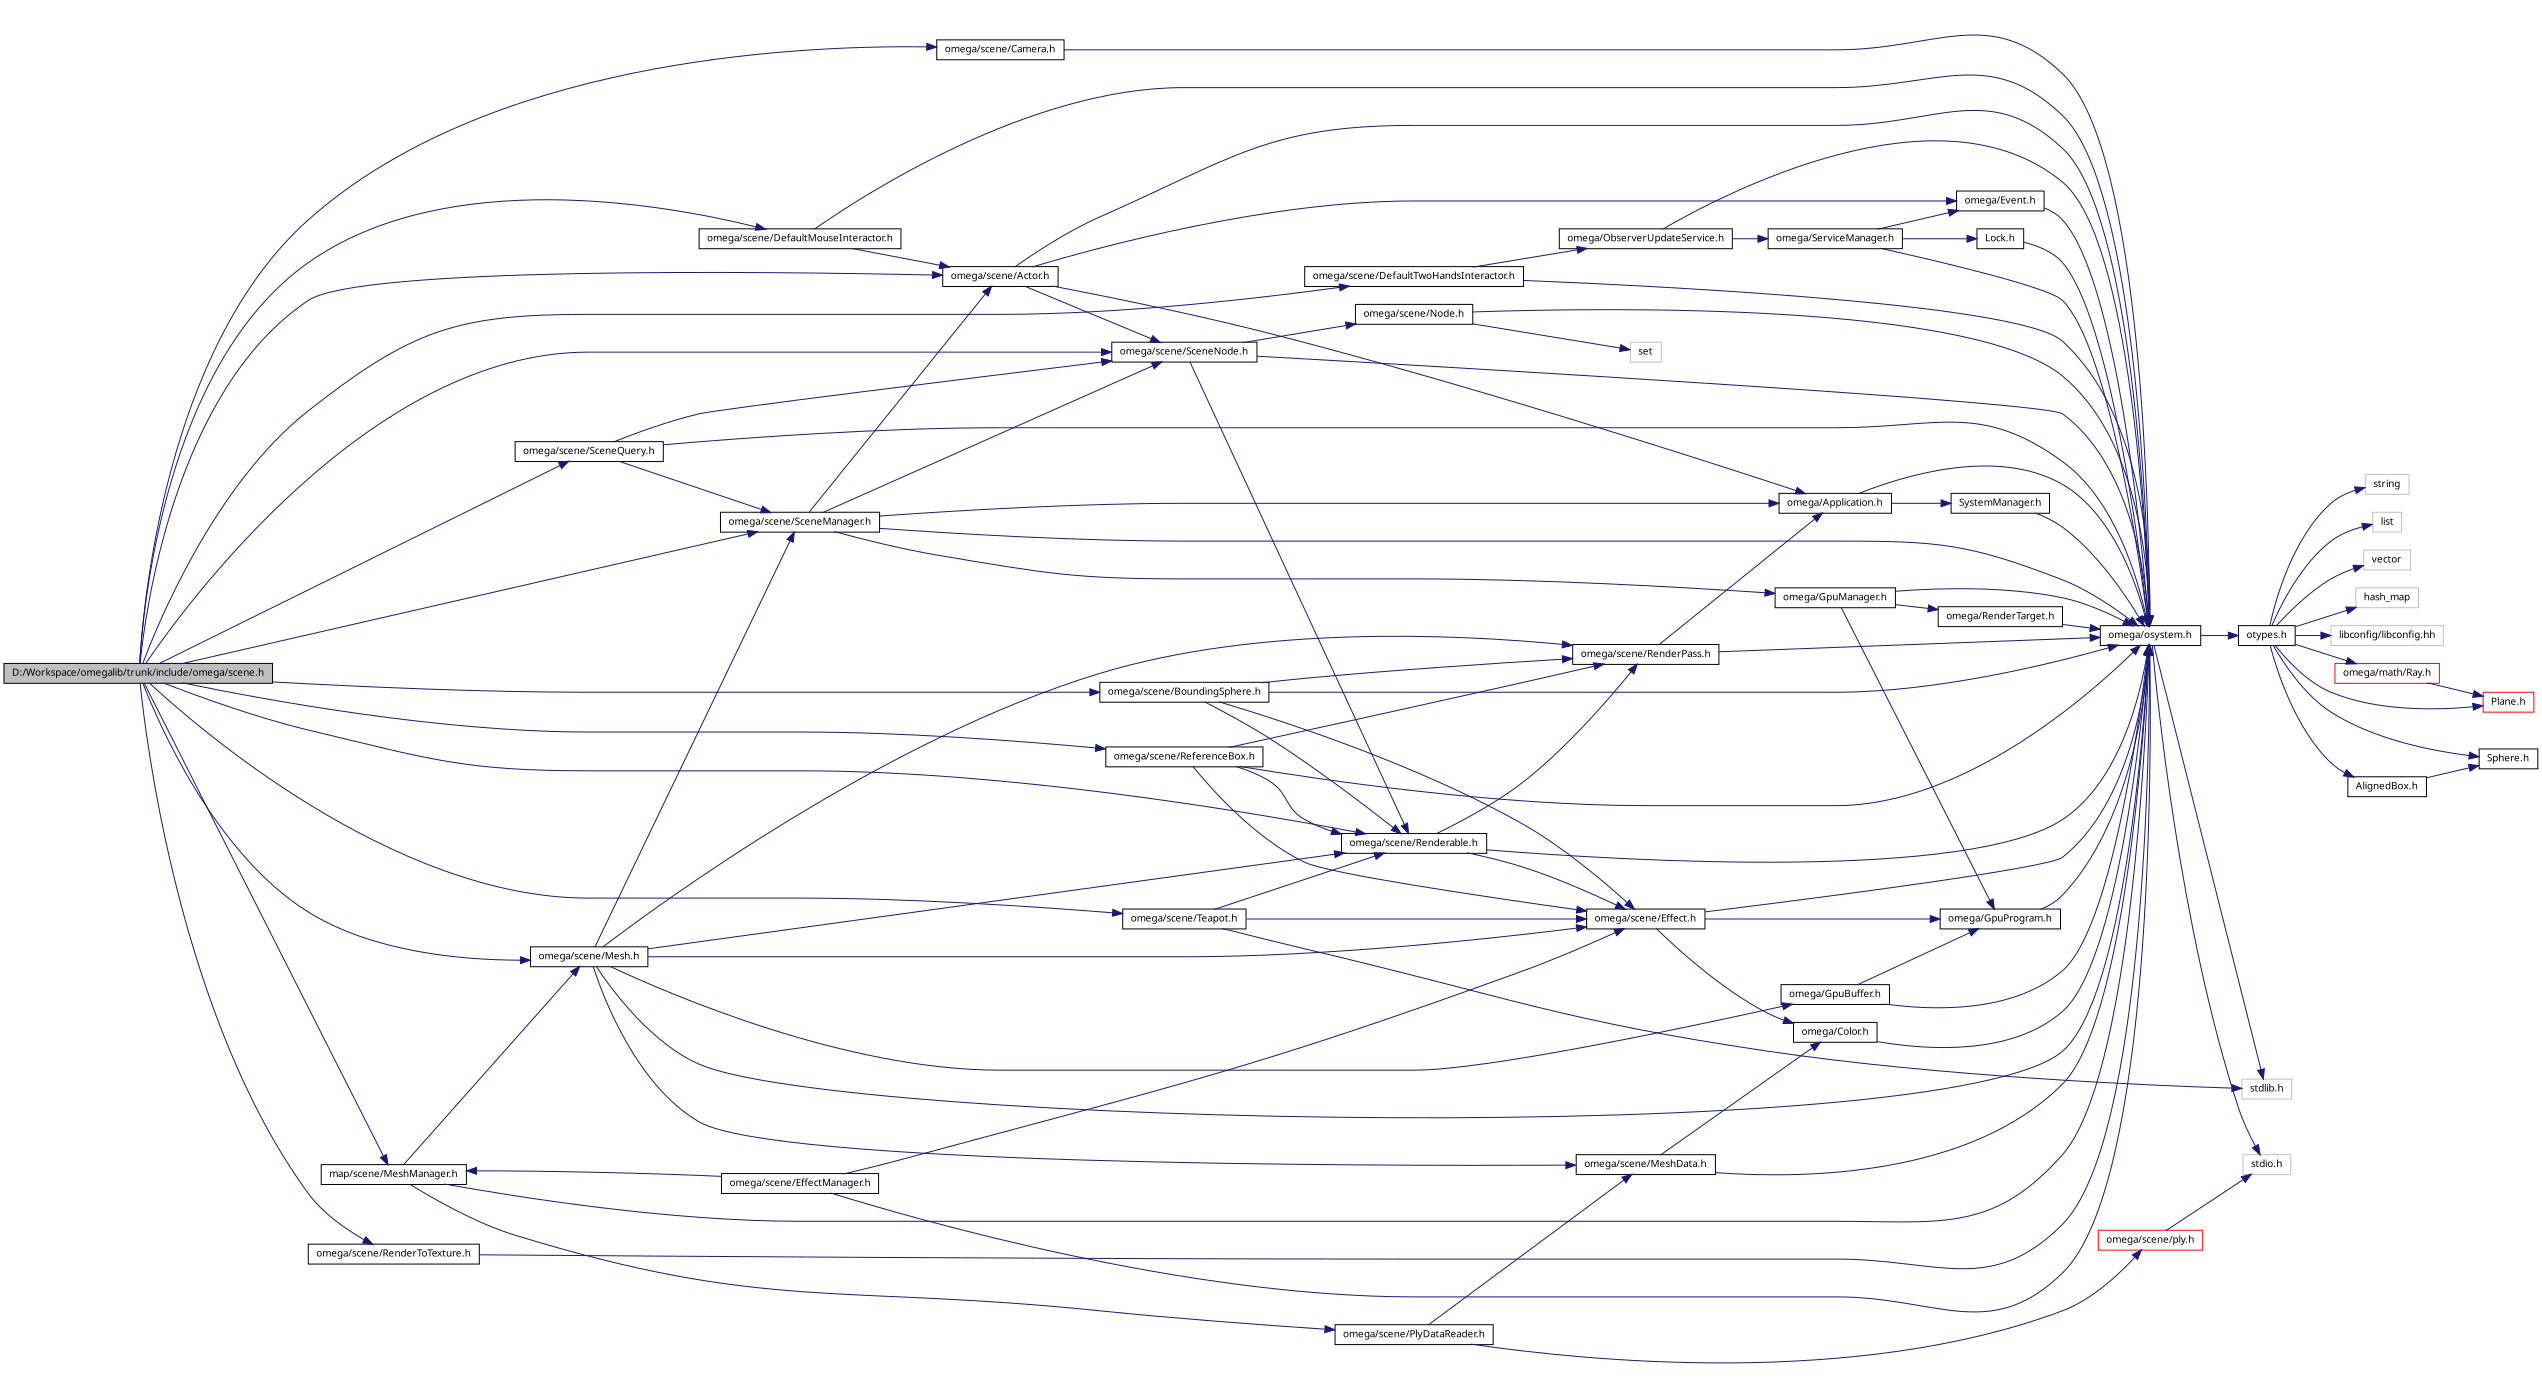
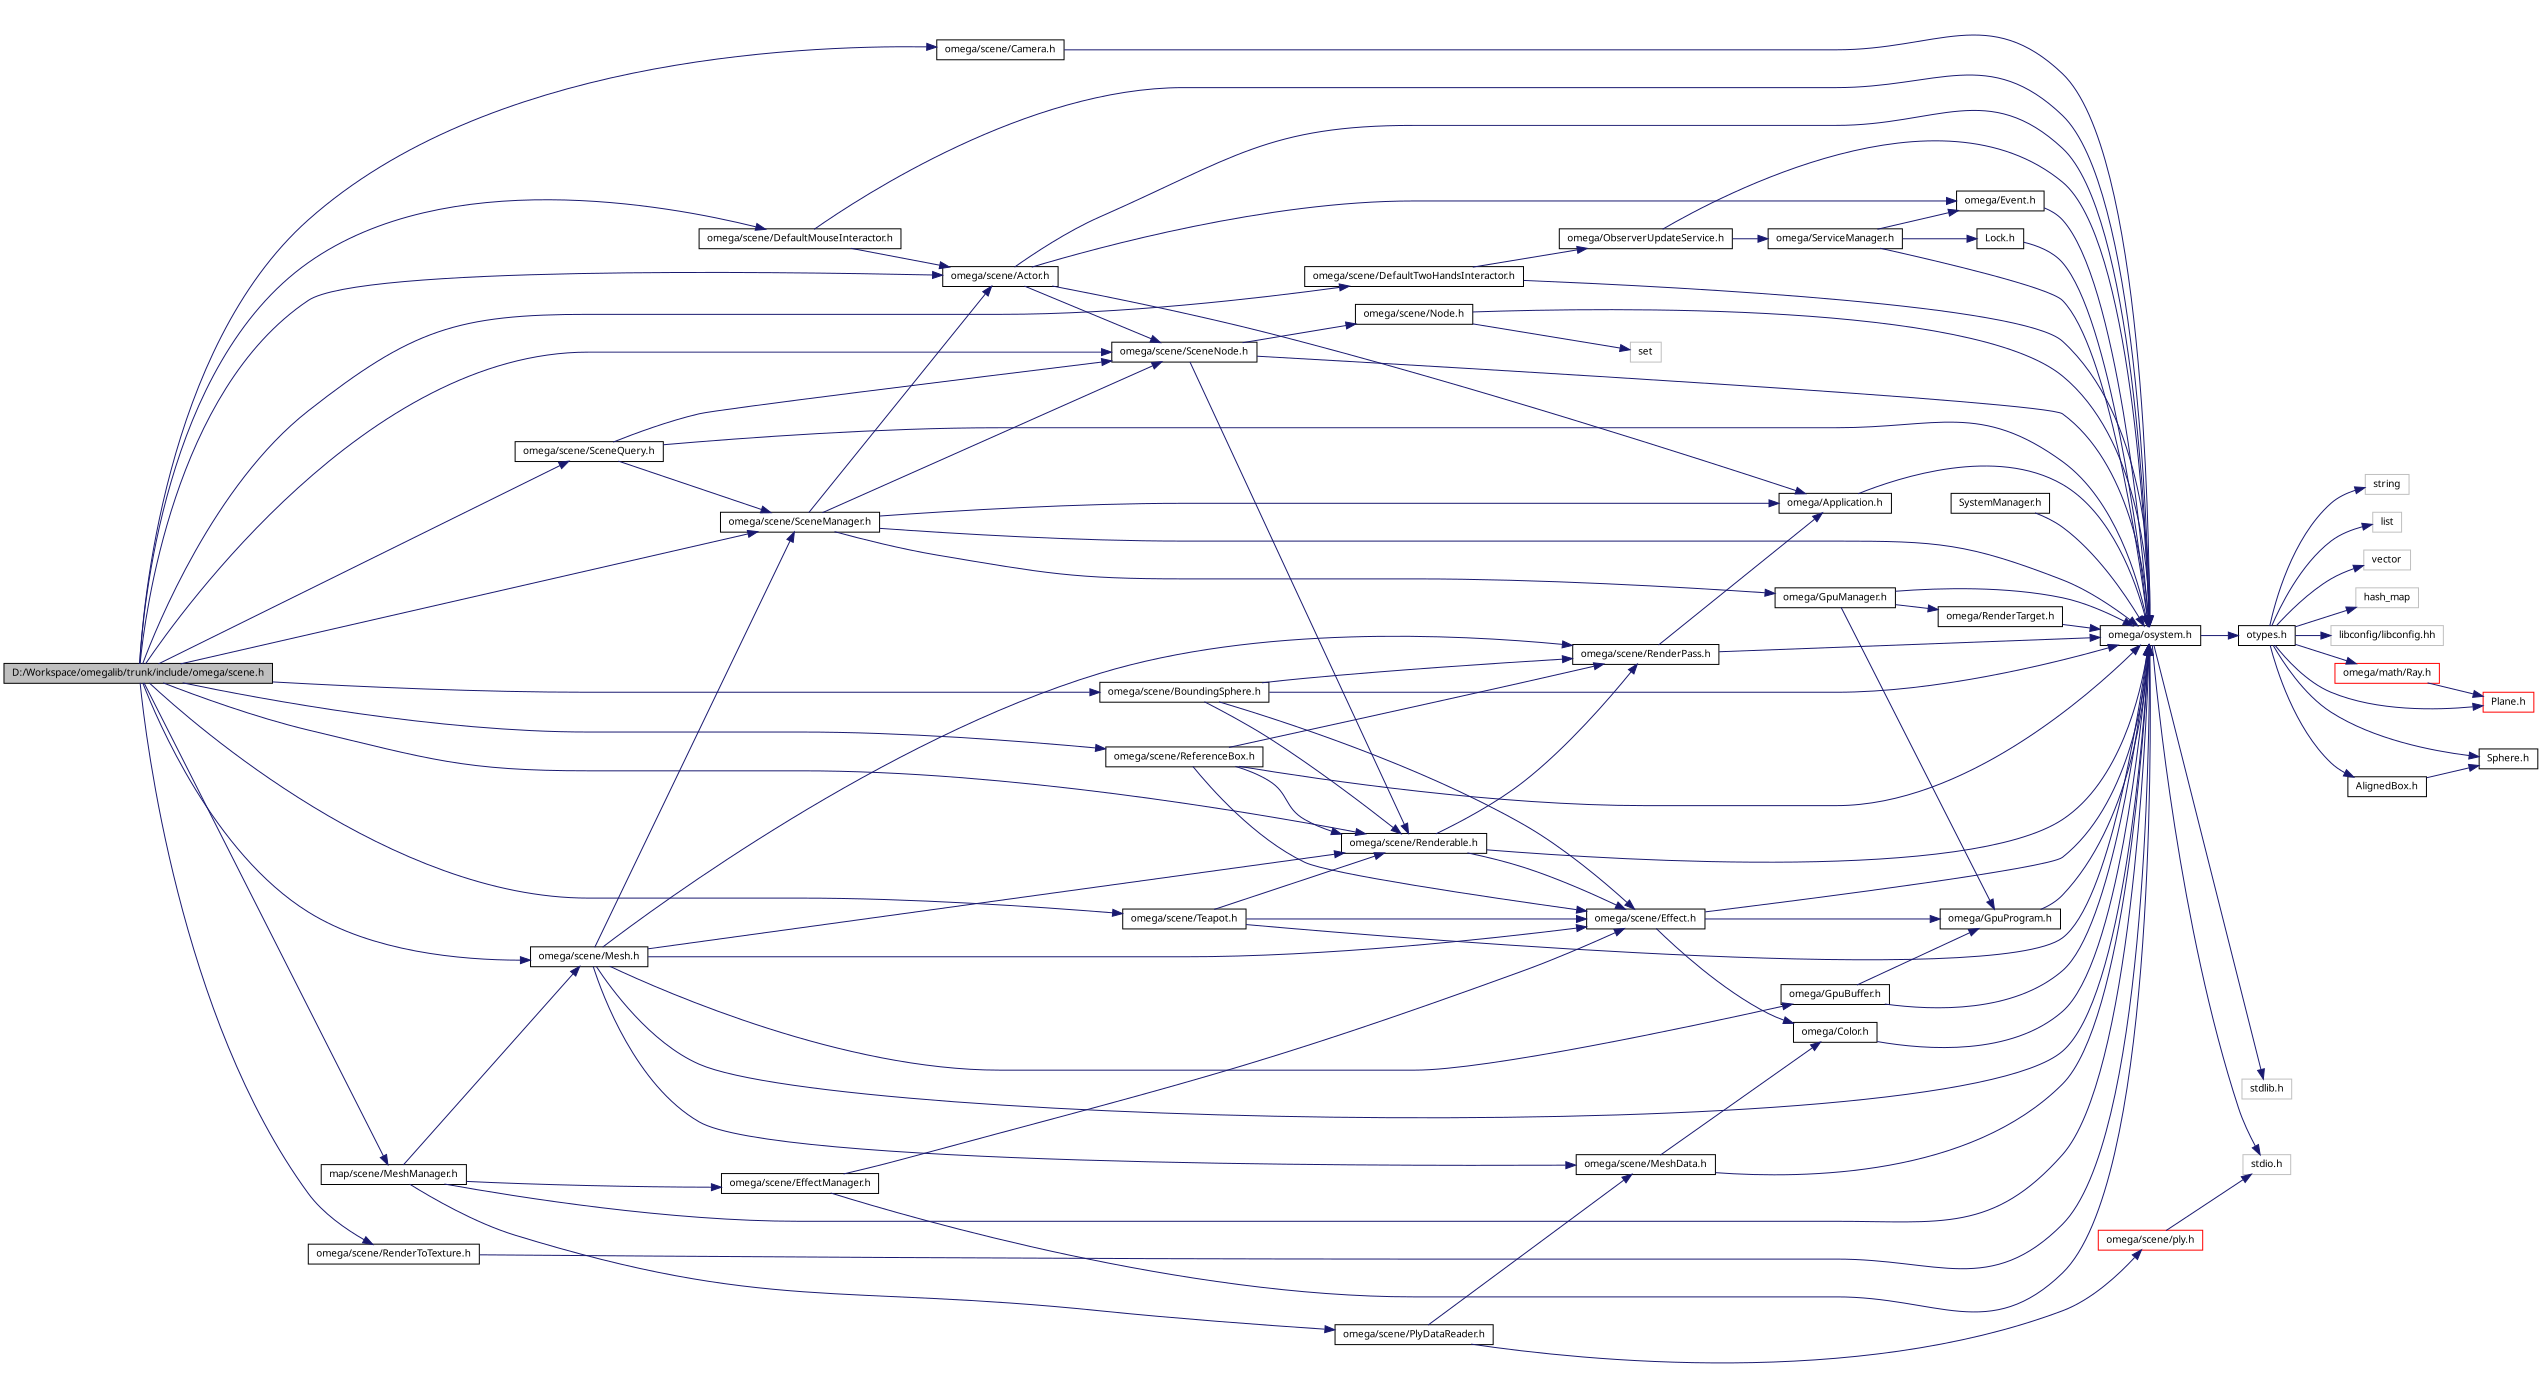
  digraph {
    rankdir=LR
    node [color=black fontname="FreeSans.ttf" fontsize=10 shape=record]
    edge [color=midnightblue fontname="FreeSans.ttf" fontsize=10 labelfontname="FreeSans.ttf" labelfontsize=10 style=solid]
    n1 [fillcolor=grey75 fontcolor=black height=0.2 label="D:/Workspace/omegalib/trunk/include/omega/scene.h" style=filled width=0.4]
    n2 [height=0.2 label="omega/scene/Actor.h" width=0.4]
    n3 [height=0.2 label="omega/scene/SceneNode.h" width=0.4]
    n4 [height=0.2 label="omega/scene/Renderable.h" width=0.4]
    n5 [height=0.2 label="omega/scene/BoundingSphere.h" width=0.4]
    n6 [height=0.2 label="omega/scene/DefaultMouseInteractor.h" width=0.4]
    n7 [height=0.2 label="omega/scene/DefaultTwoHandsInteractor.h" width=0.4]
    n8 [height=0.2 label="omega/scene/Mesh.h" width=0.4]
    n9 [height=0.2 label="omega/scene/SceneManager.h" width=0.4]
    n10 [height=0.2 label="map/scene/MeshManager.h" width=0.4]
    n11 [height=0.2 label="omega/scene/SceneQuery.h" width=0.4]
    n12 [height=0.2 label="omega/scene/Teapot.h" width=0.4]
    n13 [height=0.2 label="omega/scene/Camera.h" width=0.4]
    n14 [height=0.2 label="omega/scene/ReferenceBox.h" width=0.4]
    n15 [height=0.2 label="omega/scene/RenderToTexture.h" width=0.4]
    n16 [height=0.2 label="omega/osystem.h" width=0.4]
    n17 [height=0.2 label="omega/Application.h" width=0.4]
    n18 [height=0.2 label="omega/Event.h" width=0.4]
    n19 [height=0.2 label="omega/scene/Node.h" width=0.4]
    n20 [height=0.2 label="omega/scene/Effect.h" width=0.4]
    n21 [height=0.2 label="omega/scene/RenderPass.h" width=0.4]
    n22 [height=0.2 label="omega/ObserverUpdateService.h" width=0.4]
    n23 [height=0.2 label="omega/GpuBuffer.h" width=0.4]
    n24 [height=0.2 label="omega/scene/MeshData.h" width=0.4]
    n25 [height=0.2 label="omega/GpuManager.h" width=0.4]
    n26 [height=0.2 label="omega/scene/EffectManager.h" width=0.4]
    n27 [height=0.2 label="omega/scene/PlyDataReader.h" width=0.4]
    n28 [color=grey75 height=0.2 label="stdio.h" width=0.4]
    n29 [color=grey75 height=0.2 label="stdlib.h" width=0.4]
    n30 [height=0.2 label="otypes.h" width=0.4]
    n31 [height=0.2 label="SystemManager.h" width=0.4]
    n32 [color=grey75 height=0.2 label=string width=0.4]
    n33 [color=grey75 height=0.2 label=list width=0.4]
    n34 [color=grey75 height=0.2 label=vector width=0.4]
    n35 [color=grey75 height=0.2 label=hash_map width=0.4]
    n36 [color=grey75 height=0.2 label="libconfig/libconfig.hh" width=0.4]
    n37 [color=red height=0.2 label="Plane.h" width=0.4]
    n38 [color=red height=0.2 label="omega/math/Ray.h" width=0.4]
    n39 [height=0.2 label="AlignedBox.h" width=0.4]
    n40 [height=0.2 label="Sphere.h" width=0.4]
    n41 [color=grey75 height=0.2 label=set width=0.4]
    n42 [height=0.2 label="omega/GpuProgram.h" width=0.4]
    n43 [height=0.2 label="omega/Color.h" width=0.4]
    n44 [height=0.2 label="omega/ServiceManager.h" width=0.4]
    n45 [height=0.2 label="Lock.h" width=0.4]
    n46 [height=0.2 label="omega/RenderTarget.h" width=0.4]
    n47 [color=red height=0.2 label="omega/scene/ply.h" width=0.4]
    n1 -> n2
    n1 -> n3
    n1 -> n4
    n1 -> n5
    n1 -> n6
    n1 -> n7
    n1 -> n8
    n1 -> n9
    n1 -> n10
    n1 -> n11
    n1 -> n12
    n1 -> n13
    n1 -> n14
    n1 -> n15
    n2 -> n3
    n2 -> n16
    n2 -> n17
    n2 -> n18
    n3 -> n4
    n3 -> n16
    n3 -> n19
    n4 -> n16
    n4 -> n20
    n4 -> n21
    n5 -> n4
    n5 -> n16
    n5 -> n20
    n5 -> n21
    n6 -> n2
    n6 -> n16
    n7 -> n16
    n7 -> n22
    n8 -> n4
    n8 -> n9
    n8 -> n16
    n8 -> n20
    n8 -> n21
    n8 -> n23
    n8 -> n24
    n9 -> n2
    n9 -> n3
    n9 -> n16
    n9 -> n17
    n9 -> n25
    n10 -> n8
    n10 -> n16
-   n26 -> n10
+   n10 -> n26
    n10 -> n27
    n11 -> n3
    n11 -> n9
    n11 -> n16
    n12 -> n4
-   n12 -> n29
+   n12 -> n16
    n12 -> n20
    n13 -> n16
    n14 -> n4
    n14 -> n16
    n14 -> n20
    n14 -> n21
    n15 -> n16
    n16 -> n28
    n16 -> n29
    n16 -> n30
    n17 -> n16
-   n17 -> n31
    n18 -> n16
    n19 -> n16
    n19 -> n41
    n20 -> n16
    n20 -> n42
    n20 -> n43
    n21 -> n16
    n21 -> n17
    n22 -> n16
    n22 -> n44
    n23 -> n16
    n23 -> n42
    n24 -> n16
    n24 -> n43
    n25 -> n16
    n25 -> n42
    n25 -> n46
    n26 -> n16
    n26 -> n20
    n27 -> n24
    n27 -> n47
    n30 -> n32
    n30 -> n33
    n30 -> n34
    n30 -> n35
    n30 -> n36
    n30 -> n37
    n30 -> n38
    n30 -> n39
    n30 -> n40
    n31 -> n16
    n38 -> n37
    n39 -> n40
    n42 -> n16
    n43 -> n16
    n44 -> n16
    n44 -> n18
    n44 -> n45
    n45 -> n16
    n46 -> n16
    n47 -> n28
  }
